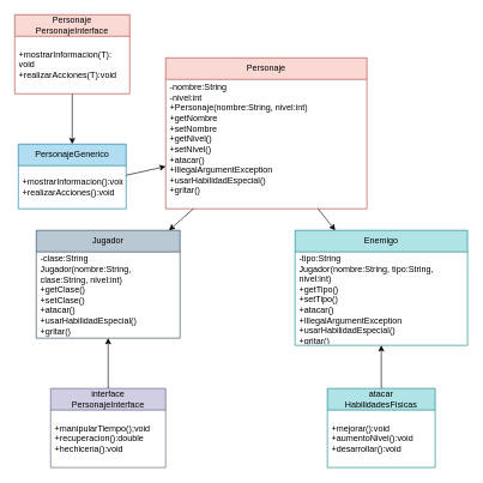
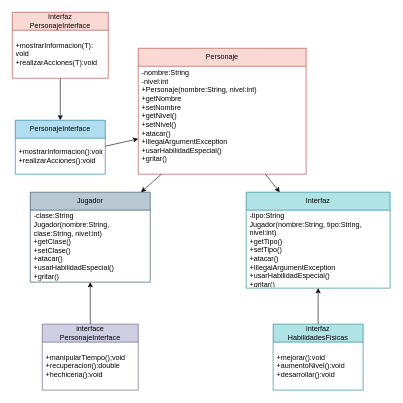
  <mxCell id="0" />
  <mxCell id="1" parent="0" />
  <mxCell id="2" value="Jugador" style="swimlane;fontStyle=0;childLayout=stackLayout;horizontal=1;startSize=30;horizontalStack=0;resizeParent=1;resizeParentMax=0;resizeLast=0;collapsible=1;marginBottom=0;whiteSpace=wrap;html=1;fillColor=#bac8d3;strokeColor=#23445d;fontColor=#000000;" parent="1" vertex="1"><mxGeometry x="50" y="320" width="200" height="150" as="geometry" /></mxCell>
  <mxCell id="3" value="-clase:String&lt;br&gt;Jugador(nombre:String, clase:String, nivel:int)&lt;br&gt;+getClase()&lt;br&gt;+setClase()&lt;br&gt;+atacar()&lt;br&gt;+usarHabilidadEspecial()&lt;br&gt;+gritar()" style="text;strokeColor=none;fillColor=none;align=left;verticalAlign=middle;spacingLeft=4;spacingRight=4;overflow=hidden;points=[[0,0.5],[1,0.5]];portConstraint=eastwest;rotatable=0;whiteSpace=wrap;html=1;" parent="2" vertex="1"><mxGeometry y="30" width="200" height="120" as="geometry" /></mxCell>
- <mxCell id="4" value="Enemigo" style="swimlane;fontStyle=0;childLayout=stackLayout;horizontal=1;startSize=30;horizontalStack=0;resizeParent=1;resizeParentMax=0;resizeLast=0;collapsible=1;marginBottom=0;whiteSpace=wrap;html=1;fillColor=#b0e3e6;strokeColor=#0e8088;fontColor=#000000;" parent="1" vertex="1"><mxGeometry x="410" y="320" width="240" height="160" as="geometry" /></mxCell>
+ <mxCell id="4" value="Interfaz" style="swimlane;fontStyle=0;childLayout=stackLayout;horizontal=1;startSize=30;horizontalStack=0;resizeParent=1;resizeParentMax=0;resizeLast=0;collapsible=1;marginBottom=0;whiteSpace=wrap;html=1;fillColor=#b0e3e6;strokeColor=#0e8088;fontColor=#000000;" parent="1" vertex="1"><mxGeometry x="410" y="320" width="240" height="160" as="geometry" /></mxCell>
  <mxCell id="5" value="-tipo:String&lt;br&gt;Jugador(nombre:String, tipo:String, nivel:int)&lt;br&gt;+getTipo()&lt;br&gt;+setTipo()&lt;br&gt;+atacar()&lt;br&gt;+IllegalArgumentException&lt;br&gt;+usarHabilidadEspecial()&lt;br&gt;+gritar()" style="text;strokeColor=none;fillColor=none;align=left;verticalAlign=middle;spacingLeft=4;spacingRight=4;overflow=hidden;points=[[0,0.5],[1,0.5]];portConstraint=eastwest;rotatable=0;whiteSpace=wrap;html=1;" parent="4" vertex="1"><mxGeometry y="30" width="240" height="130" as="geometry" /></mxCell>
  <mxCell id="6" value="Personaje" style="swimlane;fontStyle=0;childLayout=stackLayout;horizontal=1;startSize=30;horizontalStack=0;resizeParent=1;resizeParentMax=0;resizeLast=0;collapsible=1;marginBottom=0;whiteSpace=wrap;html=1;fillColor=#fad9d5;strokeColor=#ae4132;fontColor=#000000;" parent="1" vertex="1"><mxGeometry x="230" y="80" width="280" height="210" as="geometry" /></mxCell>
  <mxCell id="7" value="-nombre:String&lt;br&gt;-nivel:int&lt;br&gt;+Personaje(nombre:String, nivel:int)&lt;br&gt;+getNombre&lt;br&gt;+setNombre&lt;br&gt;+getNivel()&lt;br&gt;+setNivel()&lt;br&gt;+atacar()&lt;br&gt;+IllegalArgumentException&lt;br&gt;+usarHabilidadEspecial()&lt;br&gt;+gritar()&lt;br&gt;&lt;br&gt;" style="text;strokeColor=none;fillColor=none;align=left;verticalAlign=middle;spacingLeft=4;spacingRight=4;overflow=hidden;points=[[0,0.5],[1,0.5]];portConstraint=eastwest;rotatable=0;whiteSpace=wrap;html=1;" parent="6" vertex="1"><mxGeometry y="30" width="280" height="180" as="geometry" /></mxCell>
  <mxCell id="8" style="edgeStyle=none;html=1;fontColor=#000000;" parent="1" source="7" target="2" edge="1"><mxGeometry relative="1" as="geometry" /></mxCell>
  <mxCell id="9" style="edgeStyle=none;html=1;fontColor=#000000;" parent="1" source="7" target="4" edge="1"><mxGeometry relative="1" as="geometry" /></mxCell>
  <mxCell id="10" style="edgeStyle=none;html=1;" edge="1" parent="1" source="11" target="3"><mxGeometry relative="1" as="geometry" /></mxCell>
  <mxCell id="11" value="interface&lt;br&gt;PersonajeInterface" style="swimlane;fontStyle=0;childLayout=stackLayout;horizontal=1;startSize=30;horizontalStack=0;resizeParent=1;resizeParentMax=0;resizeLast=0;collapsible=1;marginBottom=0;whiteSpace=wrap;html=1;fillColor=#d0cee2;strokeColor=#56517e;fontColor=#000000;" parent="1" vertex="1"><mxGeometry x="70" y="540" width="160" height="110" as="geometry" /></mxCell>
  <mxCell id="12" value="+manipularTiempo();void&lt;br&gt;+recuperacion():double&lt;br&gt;+hechiceria():void" style="text;strokeColor=none;fillColor=none;align=left;verticalAlign=middle;spacingLeft=4;spacingRight=4;overflow=hidden;points=[[0,0.5],[1,0.5]];portConstraint=eastwest;rotatable=0;whiteSpace=wrap;html=1;" parent="11" vertex="1"><mxGeometry y="30" width="160" height="80" as="geometry" /></mxCell>
  <mxCell id="13" style="edgeStyle=none;html=1;" edge="1" parent="1" source="14" target="5"><mxGeometry relative="1" as="geometry" /></mxCell>
- <mxCell id="14" value="atacar&lt;br&gt;HabilidadesFisicas" style="swimlane;fontStyle=0;childLayout=stackLayout;horizontal=1;startSize=30;horizontalStack=0;resizeParent=1;resizeParentMax=0;resizeLast=0;collapsible=1;marginBottom=0;whiteSpace=wrap;html=1;fillColor=#b0e3e6;strokeColor=#0e8088;fontColor=#000000;" parent="1" vertex="1"><mxGeometry x="455" y="540" width="150" height="110" as="geometry" /></mxCell>
+ <mxCell id="14" value="interfaz&lt;br&gt;HabilidadesFisicas" style="swimlane;fontStyle=0;childLayout=stackLayout;horizontal=1;startSize=30;horizontalStack=0;resizeParent=1;resizeParentMax=0;resizeLast=0;collapsible=1;marginBottom=0;whiteSpace=wrap;html=1;fillColor=#b0e3e6;strokeColor=#0e8088;fontColor=#000000;" parent="1" vertex="1"><mxGeometry x="455" y="540" width="150" height="110" as="geometry" /></mxCell>
  <mxCell id="15" value="+mejorar():void&lt;br&gt;+aumentoNivel():void&lt;br&gt;+desarrollar():void" style="text;strokeColor=none;fillColor=none;align=left;verticalAlign=middle;spacingLeft=4;spacingRight=4;overflow=hidden;points=[[0,0.5],[1,0.5]];portConstraint=eastwest;rotatable=0;whiteSpace=wrap;html=1;" parent="14" vertex="1"><mxGeometry y="30" width="150" height="80" as="geometry" /></mxCell>
  <mxCell id="16" style="edgeStyle=none;html=1;entryX=0.5;entryY=0;entryDx=0;entryDy=0;" edge="1" parent="1" source="17" target="19"><mxGeometry relative="1" as="geometry" /></mxCell>
- <mxCell id="17" value="Personaje&lt;br&gt;PersonajeInterface" style="swimlane;fontStyle=0;childLayout=stackLayout;horizontal=1;startSize=30;horizontalStack=0;resizeParent=1;resizeParentMax=0;resizeLast=0;collapsible=1;marginBottom=0;whiteSpace=wrap;html=1;fillColor=#fad9d5;strokeColor=#ae4132;fontColor=#000000;" vertex="1" parent="1"><mxGeometry x="20" y="20" width="160" height="110" as="geometry" /></mxCell>
+ <mxCell id="17" value="Interfaz&lt;br&gt;PersonajeInterface" style="swimlane;fontStyle=0;childLayout=stackLayout;horizontal=1;startSize=30;horizontalStack=0;resizeParent=1;resizeParentMax=0;resizeLast=0;collapsible=1;marginBottom=0;whiteSpace=wrap;html=1;fillColor=#fad9d5;strokeColor=#ae4132;fontColor=#000000;" vertex="1" parent="1"><mxGeometry x="20" y="20" width="160" height="110" as="geometry" /></mxCell>
  <mxCell id="18" value="+mostrarInformacion(T): void&lt;br&gt;+realizarAcciones(T):void" style="text;strokeColor=none;fillColor=none;align=left;verticalAlign=middle;spacingLeft=4;spacingRight=4;overflow=hidden;points=[[0,0.5],[1,0.5]];portConstraint=eastwest;rotatable=0;whiteSpace=wrap;html=1;" vertex="1" parent="17"><mxGeometry y="30" width="160" height="80" as="geometry" /></mxCell>
- <mxCell id="19" value="PersonajeGenerico" style="swimlane;fontStyle=0;childLayout=stackLayout;horizontal=1;startSize=30;horizontalStack=0;resizeParent=1;resizeParentMax=0;resizeLast=0;collapsible=1;marginBottom=0;whiteSpace=wrap;html=1;fillColor=#b1ddf0;strokeColor=#10739e;fontColor=#000000;" vertex="1" parent="1"><mxGeometry x="25" y="200" width="150" height="90" as="geometry" /></mxCell>
+ <mxCell id="19" value="PersonajeInterface" style="swimlane;fontStyle=0;childLayout=stackLayout;horizontal=1;startSize=30;horizontalStack=0;resizeParent=1;resizeParentMax=0;resizeLast=0;collapsible=1;marginBottom=0;whiteSpace=wrap;html=1;fillColor=#b1ddf0;strokeColor=#10739e;fontColor=#000000;" vertex="1" parent="1"><mxGeometry x="25" y="200" width="150" height="90" as="geometry" /></mxCell>
  <mxCell id="20" value="+mostrarInformacion():void&lt;br&gt;+realizarAcciones():void" style="text;strokeColor=none;fillColor=none;align=left;verticalAlign=middle;spacingLeft=4;spacingRight=4;overflow=hidden;points=[[0,0.5],[1,0.5]];portConstraint=eastwest;rotatable=0;whiteSpace=wrap;html=1;" vertex="1" parent="19"><mxGeometry y="30" width="150" height="60" as="geometry" /></mxCell>
  <mxCell id="21" style="edgeStyle=none;html=1;" edge="1" parent="1" source="20" target="7"><mxGeometry relative="1" as="geometry" /></mxCell>
